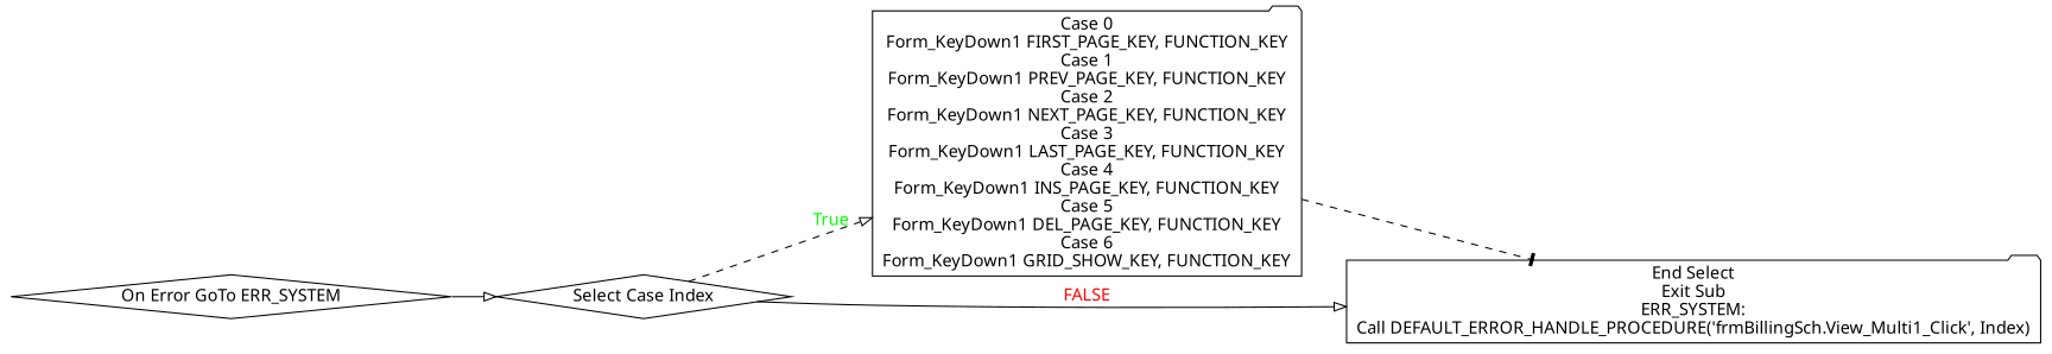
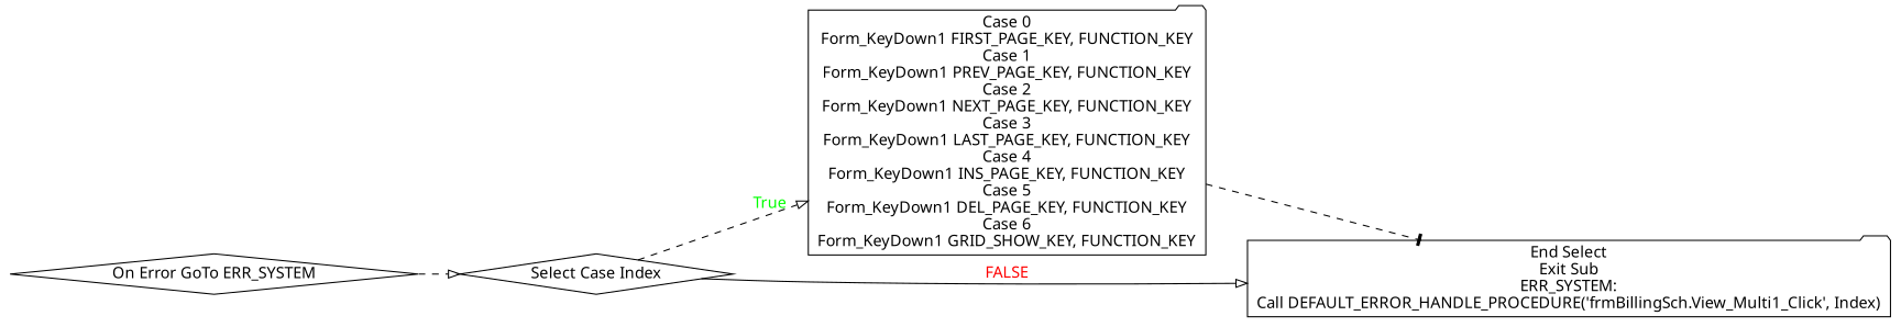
  digraph {
    rankdir=LR
    fontname="Noto Sans"
    node [shape=diamond fontname="Noto Sans"]
    edge [style=solid arrowhead=onormal fontname="Noto Sans"]
    n1 [label="On Error GoTo ERR_SYSTEM"]
    n2 [label="Select Case Index"]
    n3 [label="Case 0\nForm_KeyDown1 FIRST_PAGE_KEY, FUNCTION_KEY\nCase 1\nForm_KeyDown1 PREV_PAGE_KEY, FUNCTION_KEY\nCase 2\nForm_KeyDown1 NEXT_PAGE_KEY, FUNCTION_KEY\nCase 3\nForm_KeyDown1 LAST_PAGE_KEY, FUNCTION_KEY\nCase 4\nForm_KeyDown1 INS_PAGE_KEY, FUNCTION_KEY\nCase 5\nForm_KeyDown1 DEL_PAGE_KEY, FUNCTION_KEY\nCase 6\nForm_KeyDown1 GRID_SHOW_KEY, FUNCTION_KEY" shape=folder]
    n4 [label="End Select\nExit Sub\nERR_SYSTEM:\nCall DEFAULT_ERROR_HANDLE_PROCEDURE('frmBillingSch.View_Multi1_Click', Index)" shape=folder]
-   n1 -> n2
+   n1 -> n2 [style=dashed]
    n2 -> n3 [fontcolor=GREEN label=True style=dashed]
    n2 -> n4 [fontcolor=RED label=FALSE]
    n3 -> n4 [style=dashed arrowhead=tee]
  }
